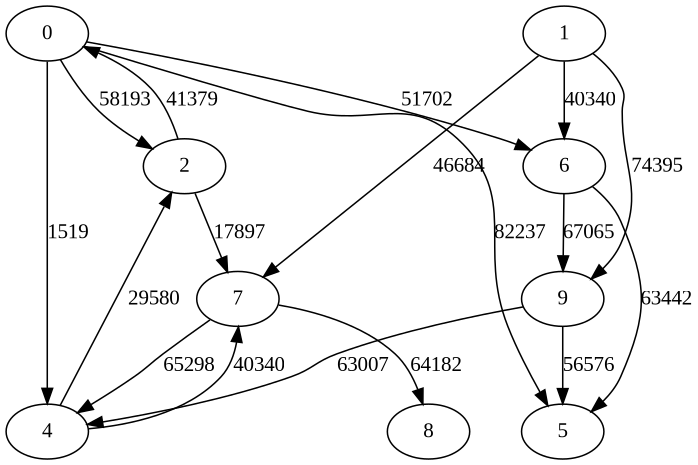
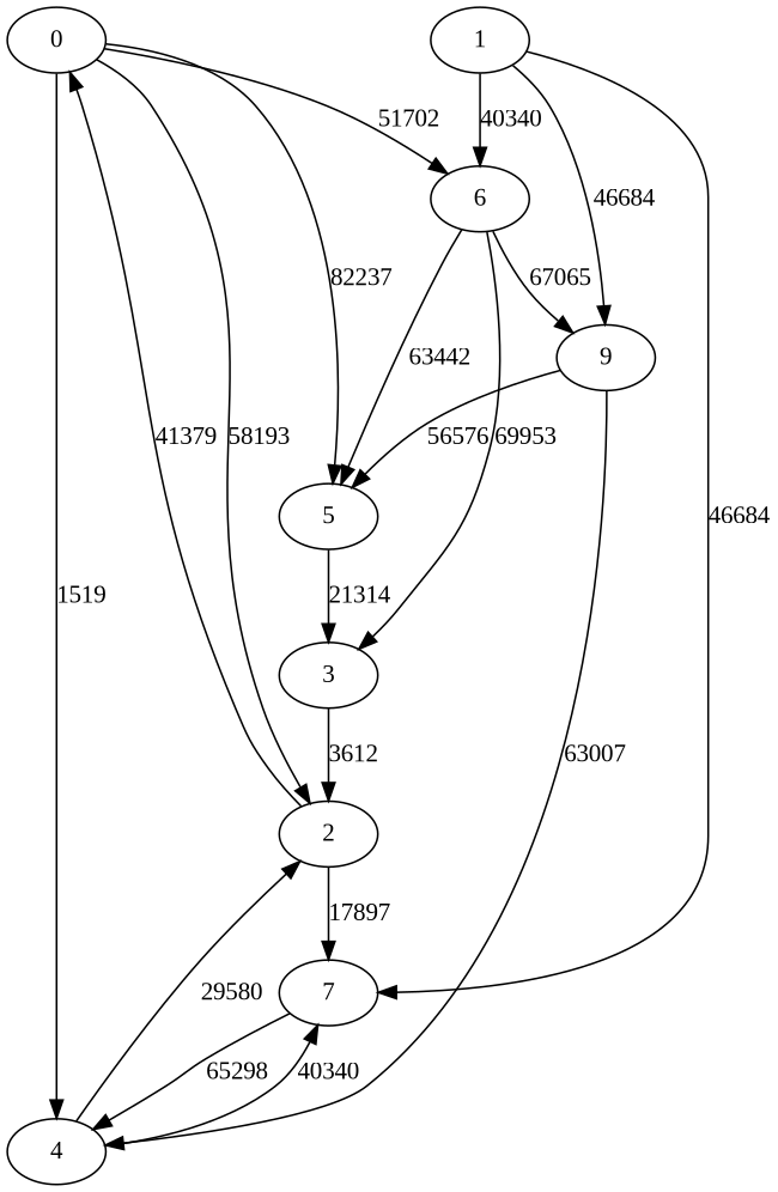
  digraph {
    fontname="Liberation Serif"
    node [fontname="Liberation Serif"]
    edge [fontname="Liberation Serif"]
    0
    2
    4
    5
    6
    7
+   3
    1
    9
-   8
    0 -> 2 [label=58193 weight=1.718419741205987]
    0 -> 4 [label=1519 weight=65.83278472679395]
    0 -> 5 [label=82237 weight=1.2159976652844826]
    0 -> 6 [label=51702 weight=1.934161154307377]
    2 -> 0 [label=41379 weight=2.4166847918026053]
    2 -> 7 [label=17897 weight=5.58752863608426]
    4 -> 2 [label=29580 weight=3.3806626098715347]
    4 -> 7 [label=40340 weight=2.478929102627665]
+   5 -> 3 [label=21314 weight=4.691751900159519]
    6 -> 5 [label=63442 weight=1.5762428675010245]
+   6 -> 3 [label=69953 weight=1.4295312567009277]
    6 -> 9 [label=67065 weight=1.4910907328710952]
    7 -> 4 [label=65298 weight=1.531440472908818]
-   7 -> 8 [label=64182 weight=1.5580692405970522]
+   3 -> 2 [label=3612 weight=27.685492801771872]
    1 -> 6 [label=40340 weight=5.352172982230786]
    1 -> 7 [label=46684 weight=2.1420615200068545]
-   1 -> 9 [label=74395 weight=1.344176355937899]
+   1 -> 9 [label=46684 weight=1.344176355937899]
    9 -> 4 [label=63007 weight=1.5871252400526925]
    9 -> 5 [label=56576 weight=1.7675339366515836]
  }
